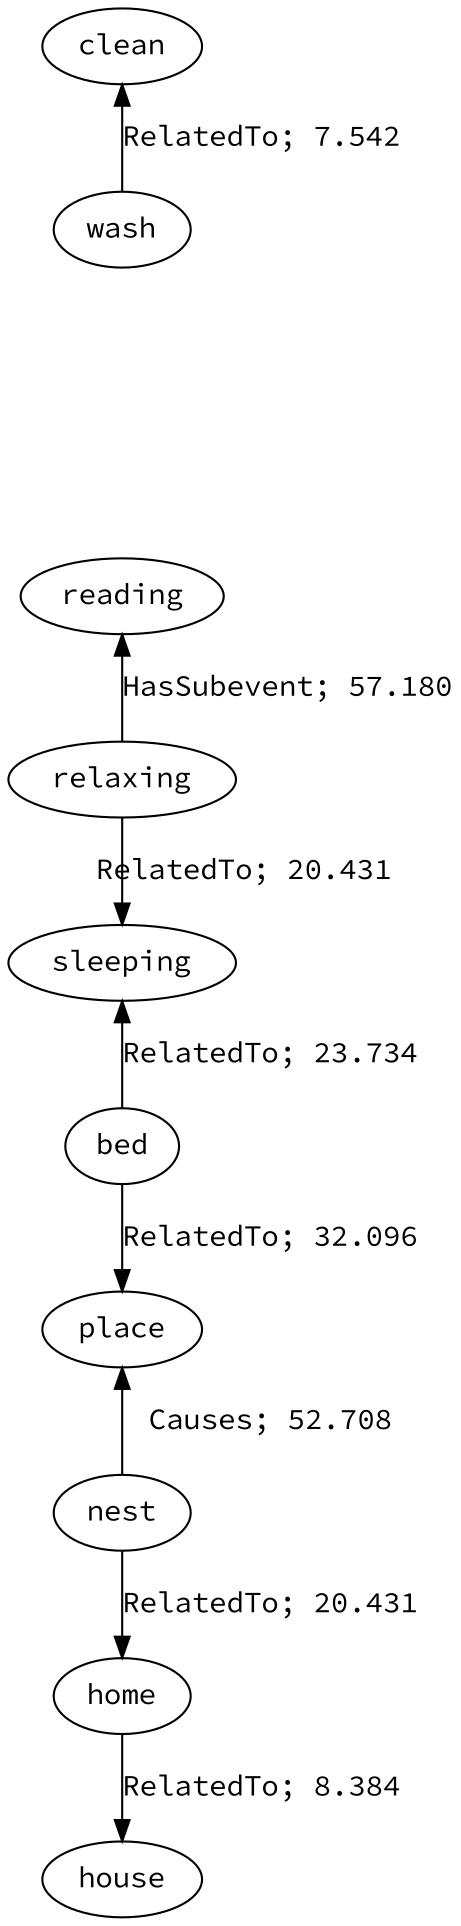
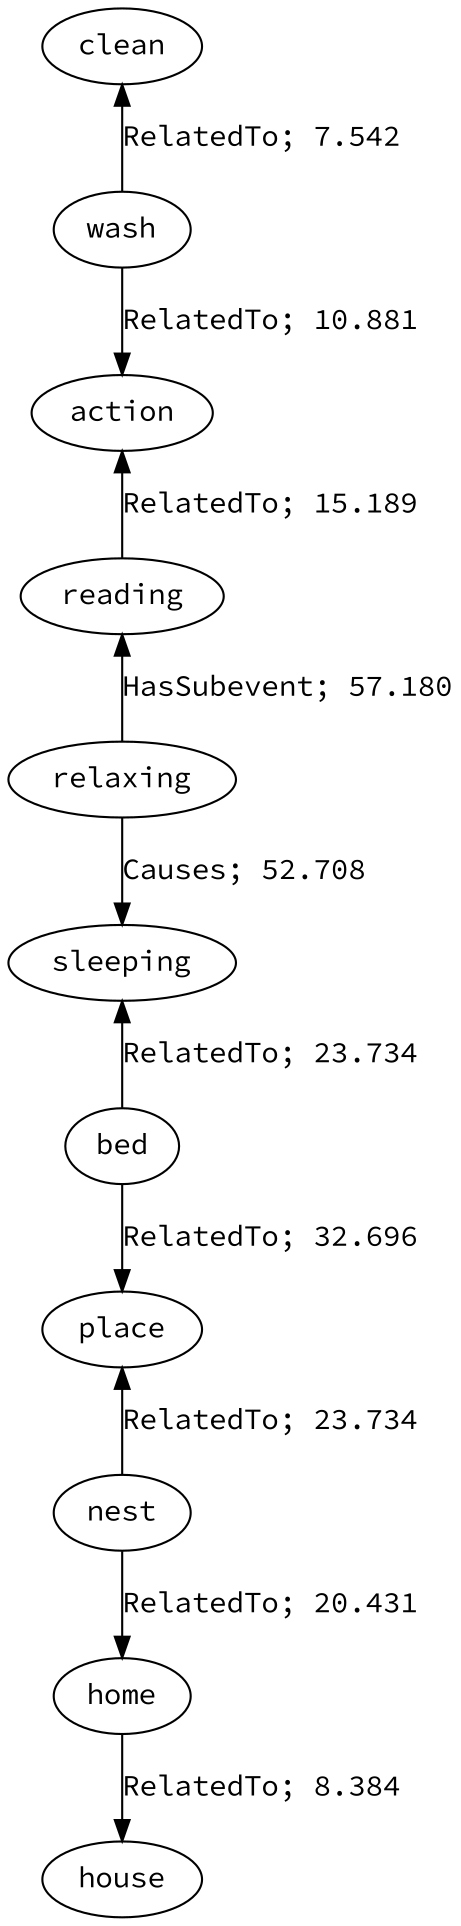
  digraph {
    fontname="Source Code Pro"
    node [fontname="Source Code Pro"]
    edge [dir=back fontname="Source Code Pro"]
    n1 [label=clean]
    n2 [label=wash]
+   n3 [label=action]
    n4 [label=reading]
    n5 [label=relaxing]
    n6 [label=sleeping]
    n7 [label=bed]
    n8 [label=place]
    n9 [label=nest]
    n10 [label=home]
    n11 [label=house]
    n1 -> n2 [label="RelatedTo; 7.542" weight=7.549]
+   n2 -> n3 [dir=forward label="RelatedTo; 10.881" weight=10.881]
+   n3 -> n4 [label="RelatedTo; 15.189" weight=15.189]
    n4 -> n5 [label="HasSubevent; 57.180" weight=57.180]
-   n5 -> n6 [dir=forward label="RelatedTo; 20.431" weight=52.708]
+   n5 -> n6 [dir=forward label="Causes; 52.708" weight=52.708]
    n6 -> n7 [label="RelatedTo; 23.734" weight=46.708]
-   n7 -> n8 [dir=forward label="RelatedTo; 32.096" weight=32.096]
-   n8 -> n9 [label="Causes; 52.708" weight=23.734]
+   n7 -> n8 [dir=forward label="RelatedTo; 32.696" weight=32.096]
+   n8 -> n9 [label="RelatedTo; 23.734" weight=23.734]
    n9 -> n10 [dir=forward label="RelatedTo; 20.431" weight=20.431]
    n10 -> n11 [dir=forward label="RelatedTo; 8.384" weight=8.984]
  }
